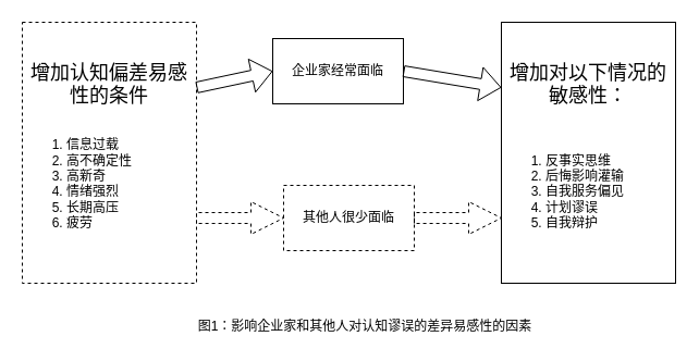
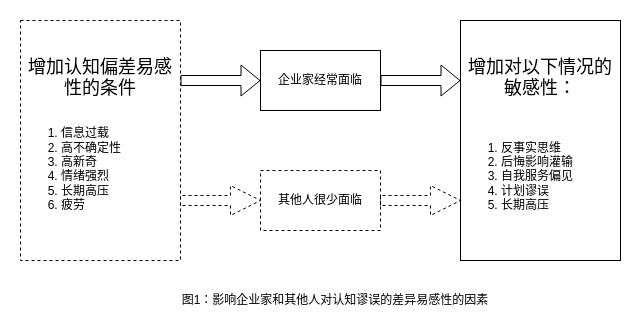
  <mxCell id="0" />
  <mxCell id="1" parent="0" />
  <mxCell id="2" value="&lt;font style=&quot;font-size: 18px&quot;&gt;增加认知偏差易感性的条件&lt;/font&gt;&lt;br&gt;&lt;br&gt;&lt;div style=&quot;text-align: justify&quot;&gt;&lt;ol&gt;&lt;li&gt;信息过载&lt;br&gt;&lt;/li&gt;&lt;li&gt;高不确定性&lt;br&gt;&lt;/li&gt;&lt;li&gt;高新奇&lt;br&gt;&lt;/li&gt;&lt;li&gt;情绪强烈&lt;br&gt;&lt;/li&gt;&lt;li&gt;长期高压&lt;br&gt;&lt;/li&gt;&lt;li&gt;疲劳&lt;br&gt;&lt;/li&gt;&lt;/ol&gt;&lt;/div&gt;" style="rounded=0;whiteSpace=wrap;html=1;dashed=1;" vertex="1" parent="1"><mxGeometry x="20" y="20" width="160" height="240" as="geometry" /></mxCell>
- <mxCell id="3" value="企业家经常面临" style="whiteSpace=wrap;html=1;rounded=0;" vertex="1" parent="1"><mxGeometry x="250" y="35" width="120" height="60" as="geometry" /></mxCell>
+ <mxCell id="3" value="企业家经常面临" style="whiteSpace=wrap;html=1;rounded=0;" vertex="1" parent="1"><mxGeometry x="260" y="50" width="120" height="60" as="geometry" /></mxCell>
  <mxCell id="4" value="其他人很少面临" style="whiteSpace=wrap;html=1;rounded=0;dashed=1;" vertex="1" parent="1"><mxGeometry x="260" y="170" width="120" height="60" as="geometry" /></mxCell>
  <mxCell id="5" value="" style="endArrow=none;dashed=1;html=1;exitX=1;exitY=0.75;exitDx=0;exitDy=0;entryX=0;entryY=0.5;entryDx=0;entryDy=0;shape=arrow;" edge="1" parent="1" source="2" target="4"><mxGeometry width="50" height="50" relative="1" as="geometry"><mxPoint x="290" y="230" as="sourcePoint" /><mxPoint x="340" y="180" as="targetPoint" /></mxGeometry></mxCell>
  <mxCell id="6" value="" style="shape=flexArrow;endArrow=classic;html=1;exitX=1;exitY=0.25;exitDx=0;exitDy=0;entryX=0;entryY=0.5;entryDx=0;entryDy=0;" edge="1" parent="1" source="2" target="3"><mxGeometry width="50" height="50" relative="1" as="geometry"><mxPoint x="290" y="230" as="sourcePoint" /><mxPoint x="340" y="180" as="targetPoint" /></mxGeometry></mxCell>
  <mxCell id="7" value="" style="shape=flexArrow;endArrow=classic;html=1;exitX=1;exitY=0.5;exitDx=0;exitDy=0;entryX=0;entryY=0.25;entryDx=0;entryDy=0;" edge="1" parent="1" source="3" target="8"><mxGeometry width="50" height="50" relative="1" as="geometry"><mxPoint x="430" y="70" as="sourcePoint" /><mxPoint x="570" y="70" as="targetPoint" /></mxGeometry></mxCell>
- <mxCell id="8" value="&lt;font style=&quot;font-size: 18px&quot;&gt;增加对以下情况的敏感性：&lt;br&gt;&lt;/font&gt;&lt;br&gt;&lt;br&gt;&lt;ol&gt;&lt;li style=&quot;text-align: left&quot;&gt;反事实思维&lt;br&gt;&lt;/li&gt;&lt;li style=&quot;text-align: left&quot;&gt;后悔影响灌输&lt;br&gt;&lt;/li&gt;&lt;li style=&quot;text-align: left&quot;&gt;自我服务偏见&lt;br&gt;&lt;/li&gt;&lt;li style=&quot;text-align: left&quot;&gt;计划谬误&lt;br&gt;&lt;/li&gt;&lt;li&gt;&lt;div style=&quot;text-align: left&quot;&gt;自我辩护&lt;/div&gt;&lt;/li&gt;&lt;/ol&gt;" style="rounded=0;whiteSpace=wrap;html=1;" vertex="1" parent="1"><mxGeometry x="460" y="20" width="160" height="240" as="geometry" /></mxCell>
+ <mxCell id="8" value="&lt;font style=&quot;font-size: 18px&quot;&gt;增加对以下情况的敏感性：&lt;br&gt;&lt;/font&gt;&lt;br&gt;&lt;br&gt;&lt;ol&gt;&lt;li style=&quot;text-align: left&quot;&gt;反事实思维&lt;br&gt;&lt;/li&gt;&lt;li style=&quot;text-align: left&quot;&gt;后悔影响灌输&lt;br&gt;&lt;/li&gt;&lt;li style=&quot;text-align: left&quot;&gt;自我服务偏见&lt;br&gt;&lt;/li&gt;&lt;li style=&quot;text-align: left&quot;&gt;计划谬误&lt;br&gt;&lt;/li&gt;&lt;li&gt;&lt;div style=&quot;text-align: left&quot;&gt;长期高压&lt;/div&gt;&lt;/li&gt;&lt;/ol&gt;" style="rounded=0;whiteSpace=wrap;html=1;" vertex="1" parent="1"><mxGeometry x="460" y="20" width="160" height="240" as="geometry" /></mxCell>
  <mxCell id="9" value="" style="endArrow=none;dashed=1;html=1;exitX=1;exitY=0.5;exitDx=0;exitDy=0;entryX=0;entryY=0.75;entryDx=0;entryDy=0;shape=arrow;" edge="1" parent="1" source="4" target="8"><mxGeometry width="50" height="50" relative="1" as="geometry"><mxPoint x="410" y="199.5" as="sourcePoint" /><mxPoint x="550" y="199.5" as="targetPoint" /></mxGeometry></mxCell>
  <mxCell id="10" value="图1：影响企业家和其他人对认知谬误的差异易感性的因素" style="text;html=1;strokeColor=none;fillColor=none;align=center;verticalAlign=middle;whiteSpace=wrap;rounded=0;" vertex="1" parent="1"><mxGeometry x="180" y="290" width="310" height="20" as="geometry" /></mxCell>
